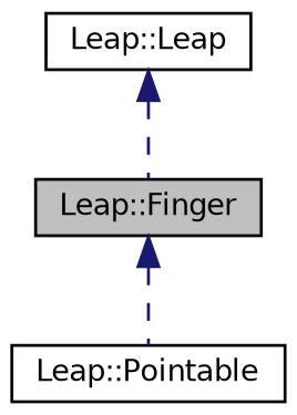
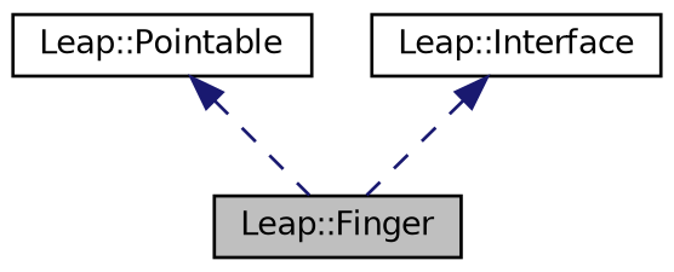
  digraph {
    node [color=black fillcolor=white fontname=Helvetica fontsize=10 shape=record style=filled]
    edge [color=midnightblue dir=back fontname=Helvetica fontsize=10 labelfontname=Helvetica labelfontsize=10 style=dashed]
    n1 [fillcolor=grey75 fontcolor=black height=0.2 label="Leap::Finger" width=0.4]
    n2 [height=0.2 label="Leap::Pointable" width=0.4]
-   n3 [height=0.2 label="Leap::Leap" width=0.4]
-   n1 -> n2
+   n3 [height=0.2 label="Leap::Interface" width=0.4]
+   n2 -> n1
    n3 -> n1
  }
